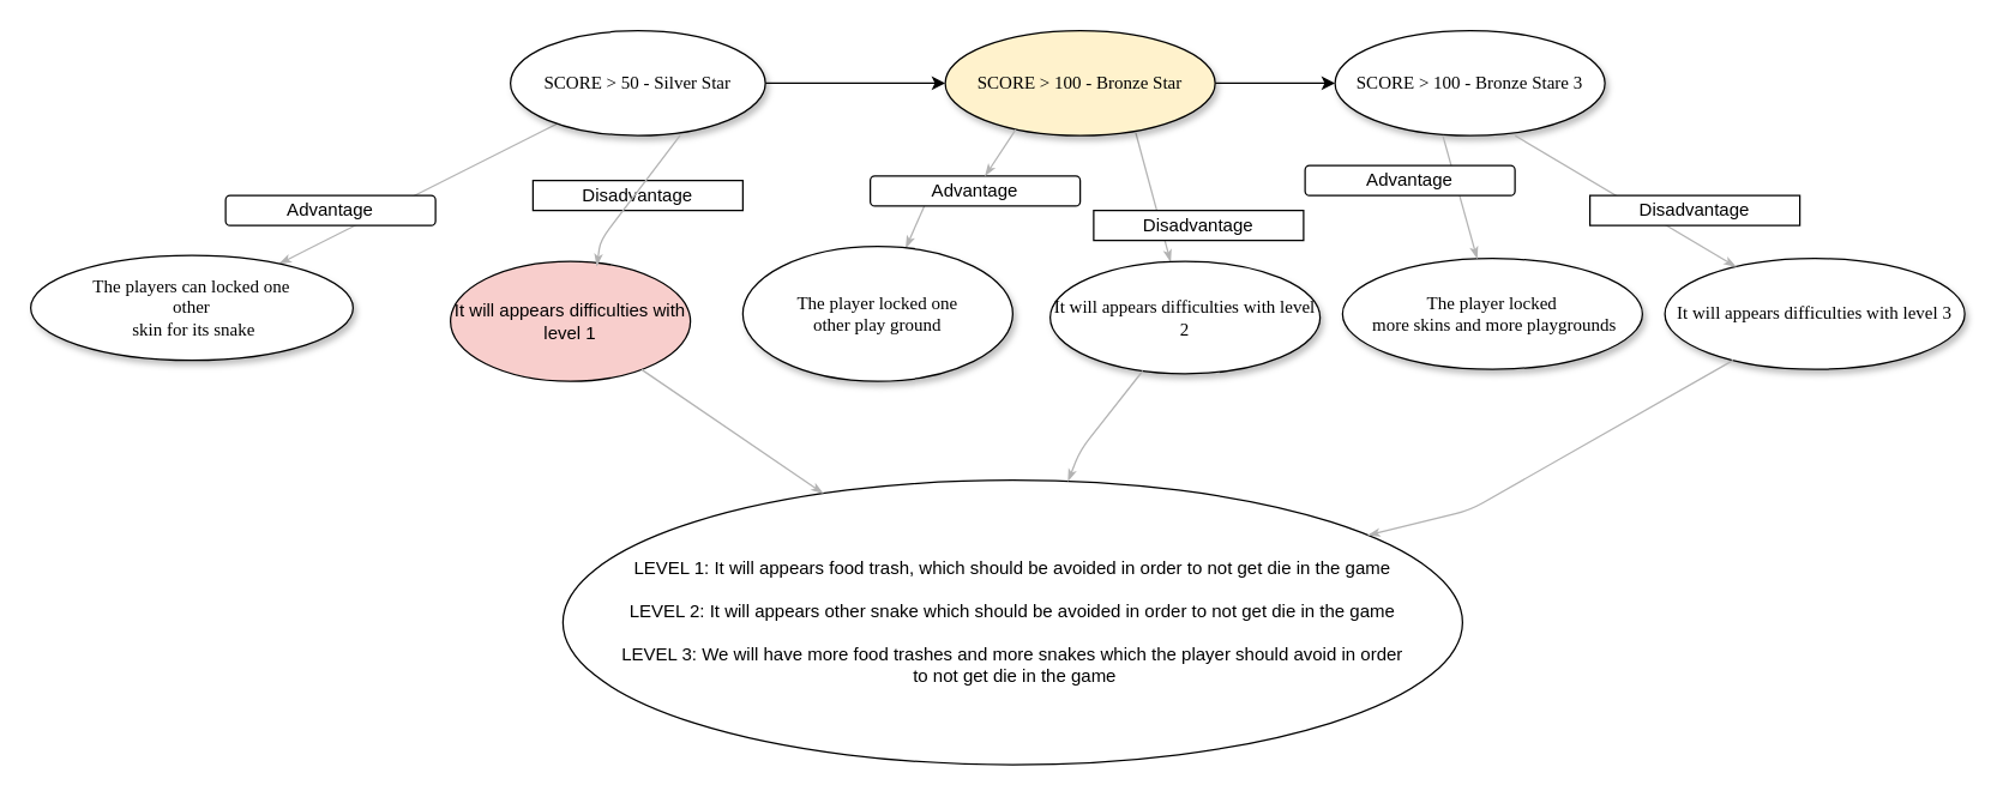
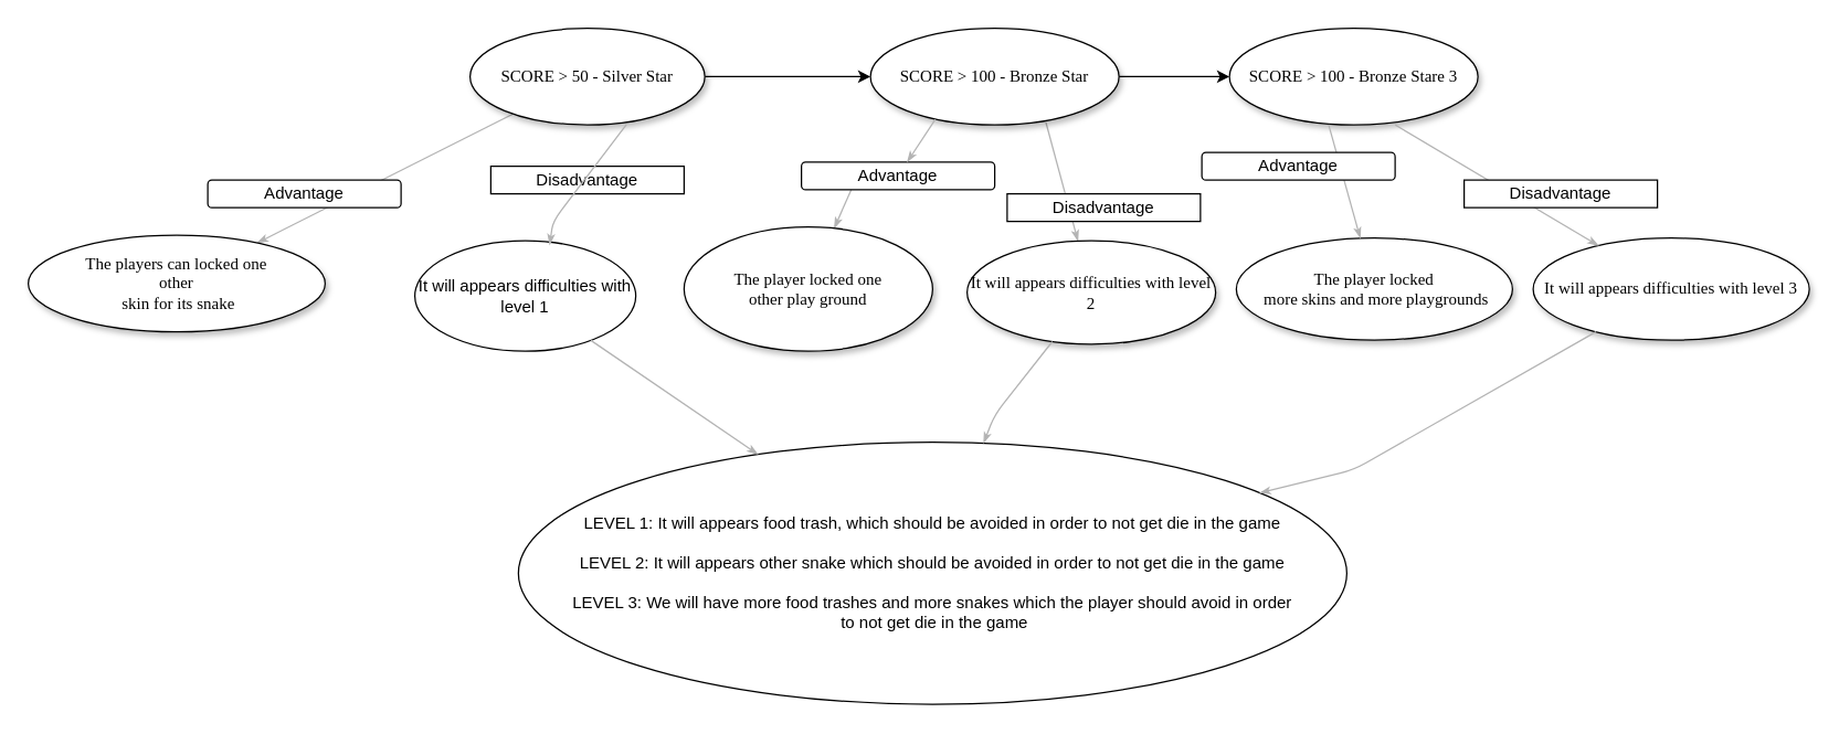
  <mxCell id="0" />
  <mxCell id="1" parent="0" />
  <mxCell id="2" value="" style="edgeStyle=none;rounded=1;html=1;labelBackgroundColor=none;startArrow=none;startFill=0;startSize=5;endArrow=classicThin;endFill=1;endSize=5;jettySize=auto;orthogonalLoop=1;strokeColor=#B3B3B3;strokeWidth=1;fontFamily=Verdana;fontSize=12;fontColor=#000000;exitX=0.261;exitY=0.942;exitDx=0;exitDy=0;exitPerimeter=0;" parent="1" source="21" target="5" edge="1"><mxGeometry x="-0.961" y="50" relative="1" as="geometry"><mxPoint x="671.077" y="69.936" as="sourcePoint" /><mxPoint as="offset" /></mxGeometry></mxCell>
  <mxCell id="3" value="" style="edgeStyle=none;rounded=1;html=1;labelBackgroundColor=none;startArrow=none;startFill=0;startSize=5;endArrow=classicThin;endFill=1;endSize=5;jettySize=auto;orthogonalLoop=1;strokeColor=#B3B3B3;strokeWidth=1;fontFamily=Verdana;fontSize=12;fontColor=#000000;exitX=0.706;exitY=0.976;exitDx=0;exitDy=0;exitPerimeter=0;" parent="1" source="10" target="4" edge="1"><mxGeometry relative="1" as="geometry"><mxPoint x="702.557" y="66.636" as="sourcePoint" /></mxGeometry></mxCell>
  <mxCell id="4" value="&lt;span&gt;It will appears difficulties with level 2&lt;/span&gt;" style="ellipse;whiteSpace=wrap;html=1;rounded=0;shadow=1;comic=0;labelBackgroundColor=none;strokeColor=#000000;strokeWidth=1;fillColor=#FFFFFF;fontFamily=Verdana;fontSize=12;fontColor=#000000;align=center;" parent="1" vertex="1"><mxGeometry x="700" y="174" width="180" height="75" as="geometry" /></mxCell>
  <mxCell id="5" value="The player locked one &lt;br&gt;other play ground" style="ellipse;whiteSpace=wrap;html=1;rounded=0;shadow=1;comic=0;labelBackgroundColor=none;strokeColor=#000000;strokeWidth=1;fillColor=#FFFFFF;fontFamily=Verdana;fontSize=12;fontColor=#000000;align=center;" parent="1" vertex="1"><mxGeometry x="495" y="164" width="180" height="90" as="geometry" /></mxCell>
  <mxCell id="6" value="" style="edgeStyle=none;rounded=1;html=1;labelBackgroundColor=none;startArrow=none;startFill=0;startSize=5;endArrow=classicThin;endFill=1;endSize=5;jettySize=auto;orthogonalLoop=1;strokeColor=#B3B3B3;strokeWidth=1;fontFamily=Verdana;fontSize=12;fontColor=#000000;" parent="1" source="8" target="13" edge="1"><mxGeometry relative="1" as="geometry" /></mxCell>
  <mxCell id="7" value="" style="edgeStyle=orthogonalEdgeStyle;rounded=0;orthogonalLoop=1;jettySize=auto;html=1;" edge="1" parent="1" source="8" target="10"><mxGeometry relative="1" as="geometry" /></mxCell>
  <mxCell id="8" value="SCORE &amp;gt; 50 - Silver Star&lt;br&gt;" style="ellipse;whiteSpace=wrap;html=1;rounded=0;shadow=1;comic=0;labelBackgroundColor=none;strokeColor=#000000;strokeWidth=1;fillColor=#FFFFFF;fontFamily=Verdana;fontSize=12;fontColor=#000000;align=center;" parent="1" vertex="1"><mxGeometry x="340" y="20" width="170" height="70" as="geometry" /></mxCell>
  <mxCell id="9" value="" style="edgeStyle=orthogonalEdgeStyle;rounded=0;orthogonalLoop=1;jettySize=auto;html=1;" edge="1" parent="1" source="10" target="11"><mxGeometry relative="1" as="geometry" /></mxCell>
- <mxCell id="10" value="SCORE &amp;gt; 100 - Bronze Star" style="ellipse;whiteSpace=wrap;html=1;rounded=0;shadow=1;comic=0;labelBackgroundColor=none;strokeColor=#000000;strokeWidth=1;fillColor=#fff2cc;fontFamily=Verdana;fontSize=12;fontColor=#000000;align=center;" vertex="1" parent="1"><mxGeometry x="630" y="20" width="180" height="70" as="geometry" /></mxCell>
+ <mxCell id="10" value="SCORE &amp;gt; 100 - Bronze Star" style="ellipse;whiteSpace=wrap;html=1;rounded=0;shadow=1;comic=0;labelBackgroundColor=none;strokeColor=#000000;strokeWidth=1;fillColor=#FFFFFF;fontFamily=Verdana;fontSize=12;fontColor=#000000;align=center;" vertex="1" parent="1"><mxGeometry x="630" y="20" width="180" height="70" as="geometry" /></mxCell>
  <mxCell id="11" value="&lt;span&gt;SCORE &amp;gt; 100 - Bronze Stare 3&lt;/span&gt;" style="ellipse;whiteSpace=wrap;html=1;rounded=0;shadow=1;comic=0;labelBackgroundColor=none;strokeColor=#000000;strokeWidth=1;fillColor=#FFFFFF;fontFamily=Verdana;fontSize=12;fontColor=#000000;align=center;" vertex="1" parent="1"><mxGeometry x="890" y="20" width="180" height="70" as="geometry" /></mxCell>
  <mxCell id="12" value="The player locked&lt;br&gt;&amp;nbsp;more skins and more playgrounds" style="ellipse;whiteSpace=wrap;html=1;rounded=0;shadow=1;comic=0;labelBackgroundColor=none;strokeColor=#000000;strokeWidth=1;fillColor=#FFFFFF;fontFamily=Verdana;fontSize=12;fontColor=#000000;align=center;" vertex="1" parent="1"><mxGeometry x="895" y="172" width="200" height="74" as="geometry" /></mxCell>
  <mxCell id="13" value="&lt;span&gt;The players can locked one&lt;br&gt;other&lt;br&gt;&amp;nbsp;skin for its snake&lt;br&gt;&lt;/span&gt;" style="ellipse;whiteSpace=wrap;html=1;rounded=0;shadow=1;comic=0;labelBackgroundColor=none;strokeColor=#000000;strokeWidth=1;fillColor=#FFFFFF;fontFamily=Verdana;fontSize=12;fontColor=#000000;align=center;" parent="1" vertex="1"><mxGeometry x="20" y="170" width="215" height="70" as="geometry" /></mxCell>
- <mxCell id="14" value="It will appears difficulties with level 1" style="ellipse;whiteSpace=wrap;html=1;fillColor=#f8cecc;" vertex="1" parent="1"><mxGeometry x="300" y="174" width="160" height="80" as="geometry" /></mxCell>
+ <mxCell id="14" value="It will appears difficulties with level 1" style="ellipse;whiteSpace=wrap;html=1;" vertex="1" parent="1"><mxGeometry x="300" y="174" width="160" height="80" as="geometry" /></mxCell>
  <mxCell id="15" value="Advantage" style="rounded=1;whiteSpace=wrap;html=1;" vertex="1" parent="1"><mxGeometry x="150" y="130" width="140" height="20" as="geometry" /></mxCell>
  <mxCell id="16" value="Disadvantage&lt;br&gt;" style="rounded=1;whiteSpace=wrap;html=1;arcSize=0;" vertex="1" parent="1"><mxGeometry x="355" y="120" width="140" height="20" as="geometry" /></mxCell>
  <mxCell id="17" value="It will appears difficulties with level 3" style="ellipse;whiteSpace=wrap;html=1;rounded=0;shadow=1;comic=0;labelBackgroundColor=none;strokeColor=#000000;strokeWidth=1;fillColor=#FFFFFF;fontFamily=Verdana;fontSize=12;fontColor=#000000;align=center;" vertex="1" parent="1"><mxGeometry x="1110" y="172" width="200" height="74" as="geometry" /></mxCell>
  <mxCell id="18" value="" style="edgeStyle=none;rounded=1;html=1;labelBackgroundColor=none;startArrow=none;startFill=0;startSize=5;endArrow=classicThin;endFill=1;endSize=5;jettySize=auto;orthogonalLoop=1;strokeColor=#B3B3B3;strokeWidth=1;fontFamily=Verdana;fontSize=12;fontColor=#000000;exitX=0.667;exitY=1;exitDx=0;exitDy=0;exitPerimeter=0;" edge="1" parent="1" source="11" target="17"><mxGeometry relative="1" as="geometry"><mxPoint x="767.571" y="98.429" as="sourcePoint" /><mxPoint x="790.461" y="184.211" as="targetPoint" /></mxGeometry></mxCell>
  <mxCell id="19" value="" style="edgeStyle=none;rounded=1;html=1;labelBackgroundColor=none;startArrow=none;startFill=0;startSize=5;endArrow=classicThin;endFill=1;endSize=5;jettySize=auto;orthogonalLoop=1;strokeColor=#B3B3B3;strokeWidth=1;fontFamily=Verdana;fontSize=12;fontColor=#000000;exitX=0.399;exitY=0.998;exitDx=0;exitDy=0;exitPerimeter=0;" edge="1" parent="1" source="11" target="12"><mxGeometry relative="1" as="geometry"><mxPoint x="767.571" y="98.429" as="sourcePoint" /><mxPoint x="790.461" y="184.211" as="targetPoint" /></mxGeometry></mxCell>
  <mxCell id="20" value="" style="edgeStyle=none;rounded=1;html=1;labelBackgroundColor=none;startArrow=none;startFill=0;startSize=5;endArrow=classicThin;endFill=1;endSize=5;jettySize=auto;orthogonalLoop=1;strokeColor=#B3B3B3;strokeWidth=1;fontFamily=Verdana;fontSize=12;fontColor=#000000;exitX=0.666;exitY=0.998;exitDx=0;exitDy=0;exitPerimeter=0;entryX=0.61;entryY=0.038;entryDx=0;entryDy=0;entryPerimeter=0;" edge="1" parent="1" source="8" target="14"><mxGeometry relative="1" as="geometry"><mxPoint x="767.571" y="98.429" as="sourcePoint" /><mxPoint x="790.461" y="184.211" as="targetPoint" /><Array as="points"><mxPoint x="400" y="160" /></Array></mxGeometry></mxCell>
  <mxCell id="21" value="Advantage" style="rounded=1;whiteSpace=wrap;html=1;" vertex="1" parent="1"><mxGeometry x="580" y="117" width="140" height="20" as="geometry" /></mxCell>
  <mxCell id="22" value="" style="edgeStyle=none;rounded=1;html=1;labelBackgroundColor=none;startArrow=none;startFill=0;startSize=5;endArrow=classicThin;endFill=1;endSize=5;jettySize=auto;orthogonalLoop=1;strokeColor=#B3B3B3;strokeWidth=1;fontFamily=Verdana;fontSize=12;fontColor=#000000;exitX=0.261;exitY=0.942;exitDx=0;exitDy=0;exitPerimeter=0;" edge="1" parent="1" source="10" target="21"><mxGeometry x="-0.961" y="50" relative="1" as="geometry"><mxPoint x="677.571" y="85.571" as="sourcePoint" /><mxPoint x="616.386" y="166.825" as="targetPoint" /><mxPoint as="offset" /></mxGeometry></mxCell>
  <mxCell id="23" value="Advantage" style="rounded=1;whiteSpace=wrap;html=1;" vertex="1" parent="1"><mxGeometry x="870" y="110" width="140" height="20" as="geometry" /></mxCell>
  <mxCell id="24" value="Disadvantage&lt;br&gt;" style="rounded=1;whiteSpace=wrap;html=1;arcSize=0;" vertex="1" parent="1"><mxGeometry x="729" y="140" width="140" height="20" as="geometry" /></mxCell>
  <mxCell id="25" value="Disadvantage&lt;br&gt;" style="rounded=1;whiteSpace=wrap;html=1;arcSize=0;" vertex="1" parent="1"><mxGeometry x="1060" y="130" width="140" height="20" as="geometry" /></mxCell>
  <mxCell id="26" value="LEVEL 1: It will appears food trash, which should be avoided in order to not get die in the game&lt;br&gt;&lt;br&gt;LEVEL 2: It will appears other snake which should be avoided in order to not get die in the game&lt;br&gt;&lt;br&gt;LEVEL 3: We will have more food trashes and more snakes which the player should avoid in order&lt;br&gt;&amp;nbsp;to not get die in the game" style="ellipse;whiteSpace=wrap;html=1;" vertex="1" parent="1"><mxGeometry x="375" y="320" width="600" height="190" as="geometry" /></mxCell>
  <mxCell id="27" value="" style="edgeStyle=none;rounded=1;html=1;labelBackgroundColor=none;startArrow=none;startFill=0;startSize=5;endArrow=classicThin;endFill=1;endSize=5;jettySize=auto;orthogonalLoop=1;strokeColor=#B3B3B3;strokeWidth=1;fontFamily=Verdana;fontSize=12;fontColor=#000000;" edge="1" parent="1" source="14" target="26"><mxGeometry relative="1" as="geometry"><mxPoint x="462.941" y="100.059" as="sourcePoint" /><mxPoint x="407.647" y="187.118" as="targetPoint" /><Array as="points" /></mxGeometry></mxCell>
  <mxCell id="28" value="" style="edgeStyle=none;rounded=1;html=1;labelBackgroundColor=none;startArrow=none;startFill=0;startSize=5;endArrow=classicThin;endFill=1;endSize=5;jettySize=auto;orthogonalLoop=1;strokeColor=#B3B3B3;strokeWidth=1;fontFamily=Verdana;fontSize=12;fontColor=#000000;" edge="1" parent="1" source="4" target="26"><mxGeometry relative="1" as="geometry"><mxPoint x="437.467" y="256.198" as="sourcePoint" /><mxPoint x="558.353" y="338.88" as="targetPoint" /><Array as="points"><mxPoint x="720" y="300" /></Array></mxGeometry></mxCell>
  <mxCell id="29" value="" style="edgeStyle=none;rounded=1;html=1;labelBackgroundColor=none;startArrow=none;startFill=0;startSize=5;endArrow=classicThin;endFill=1;endSize=5;jettySize=auto;orthogonalLoop=1;strokeColor=#B3B3B3;strokeWidth=1;fontFamily=Verdana;fontSize=12;fontColor=#000000;" edge="1" parent="1" source="17" target="26"><mxGeometry relative="1" as="geometry"><mxPoint x="771.967" y="257.135" as="sourcePoint" /><mxPoint x="721.933" y="330.723" as="targetPoint" /><Array as="points"><mxPoint x="980" y="340" /></Array></mxGeometry></mxCell>
